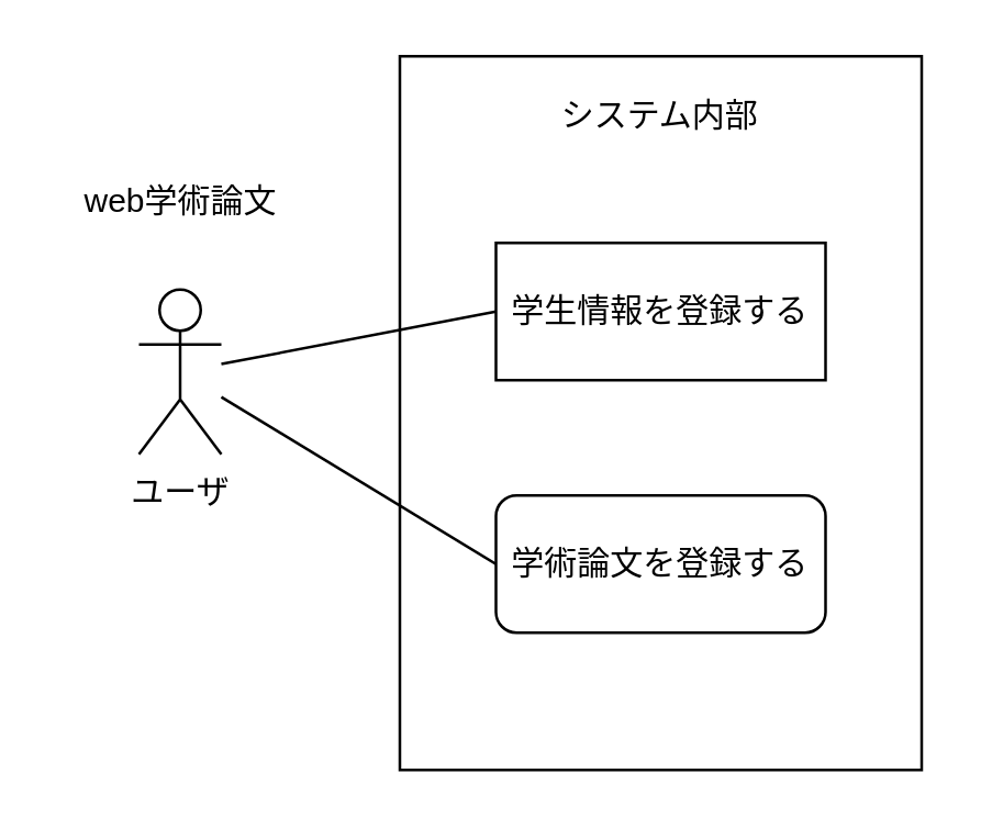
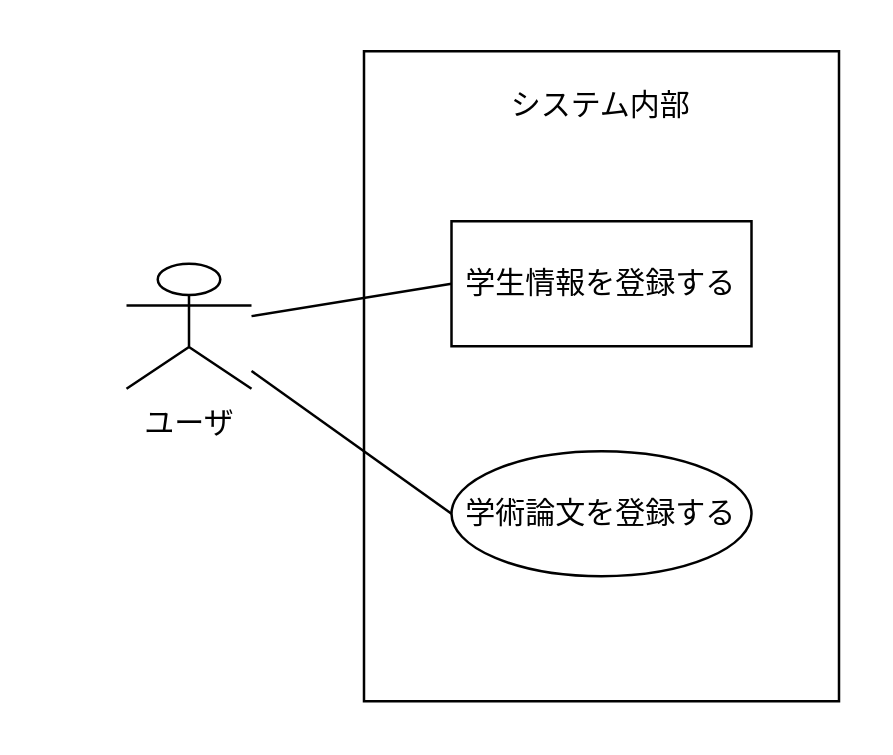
  <mxCell id="0" />
  <mxCell id="1" parent="0" />
- <mxCell id="2" value="web学術論文" style="text;html=1;align=center;verticalAlign=middle;resizable=0;points=[];autosize=1;strokeColor=none;fillColor=none;" vertex="1" parent="1"><mxGeometry x="20" y="58" width="90" height="30" as="geometry" /></mxCell>
- <mxCell id="3" value="ユーザ" style="shape=umlActor;verticalLabelPosition=bottom;verticalAlign=top;html=1;outlineConnect=0;" vertex="1" parent="1"><mxGeometry x="50" y="105" width="30" height="60" as="geometry" /></mxCell>
+ <mxCell id="3" value="ユーザ" style="shape=umlActor;verticalLabelPosition=bottom;verticalAlign=top;html=1;outlineConnect=0;" vertex="1" parent="1"><mxGeometry x="50" y="105" width="50" height="50" as="geometry" /></mxCell>
  <mxCell id="4" value="システム内部&lt;div&gt;&lt;br&gt;&lt;/div&gt;&lt;div&gt;&lt;br&gt;&lt;/div&gt;&lt;div&gt;&lt;br&gt;&lt;/div&gt;&lt;div&gt;&lt;br&gt;&lt;/div&gt;&lt;div&gt;&lt;br&gt;&lt;div&gt;&lt;br&gt;&lt;/div&gt;&lt;div&gt;&lt;br&gt;&lt;/div&gt;&lt;div&gt;&lt;br&gt;&lt;/div&gt;&lt;div&gt;&lt;br&gt;&lt;/div&gt;&lt;div&gt;&lt;br&gt;&lt;/div&gt;&lt;div&gt;&lt;br&gt;&lt;/div&gt;&lt;div&gt;&lt;br&gt;&lt;/div&gt;&lt;div&gt;&lt;br&gt;&lt;/div&gt;&lt;div&gt;&lt;br&gt;&lt;/div&gt;&lt;div&gt;&lt;br&gt;&lt;/div&gt;&lt;/div&gt;" style="rounded=0;whiteSpace=wrap;html=1;" vertex="1" parent="1"><mxGeometry x="145" y="20" width="190" height="260" as="geometry" /></mxCell>
  <mxCell id="5" value="学生情報を登録する" style="whiteSpace=wrap;html=1;rounded=0;" vertex="1" parent="1"><mxGeometry x="180" y="88" width="120" height="50" as="geometry" /></mxCell>
- <mxCell id="6" value="学術論文を登録する" style="whiteSpace=wrap;html=1;rounded=1;" vertex="1" parent="1"><mxGeometry x="180" y="180" width="120" height="50" as="geometry" /></mxCell>
+ <mxCell id="6" value="学術論文を登録する" style="ellipse;whiteSpace=wrap;html=1;" vertex="1" parent="1"><mxGeometry x="180" y="180" width="120" height="50" as="geometry" /></mxCell>
  <mxCell id="7" value="" style="endArrow=none;html=1;rounded=0;fontSize=12;startSize=8;endSize=8;curved=1;entryX=0;entryY=0.5;entryDx=0;entryDy=0;" edge="1" parent="1" source="3" target="5"><mxGeometry width="50" height="50" relative="1" as="geometry"><mxPoint x="175" y="190" as="sourcePoint" /><mxPoint x="225" y="140" as="targetPoint" /></mxGeometry></mxCell>
  <mxCell id="8" value="" style="endArrow=none;html=1;rounded=0;fontSize=12;startSize=8;endSize=8;curved=1;entryX=0;entryY=0.5;entryDx=0;entryDy=0;" edge="1" parent="1" source="3" target="6"><mxGeometry width="50" height="50" relative="1" as="geometry"><mxPoint x="175" y="190" as="sourcePoint" /><mxPoint x="225" y="140" as="targetPoint" /></mxGeometry></mxCell>
